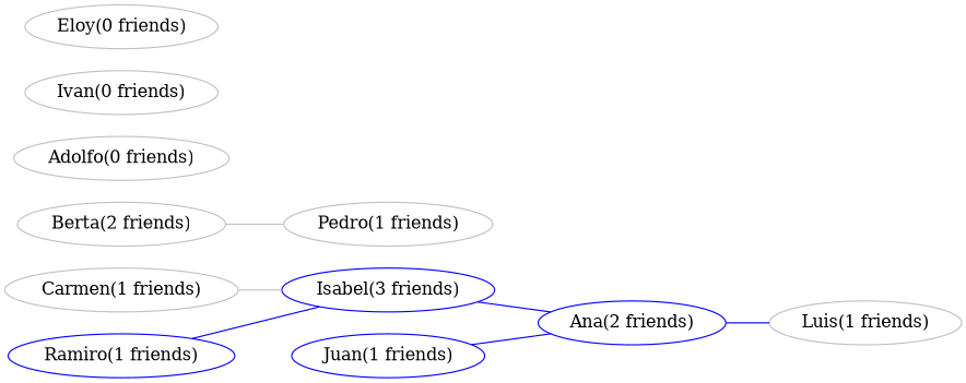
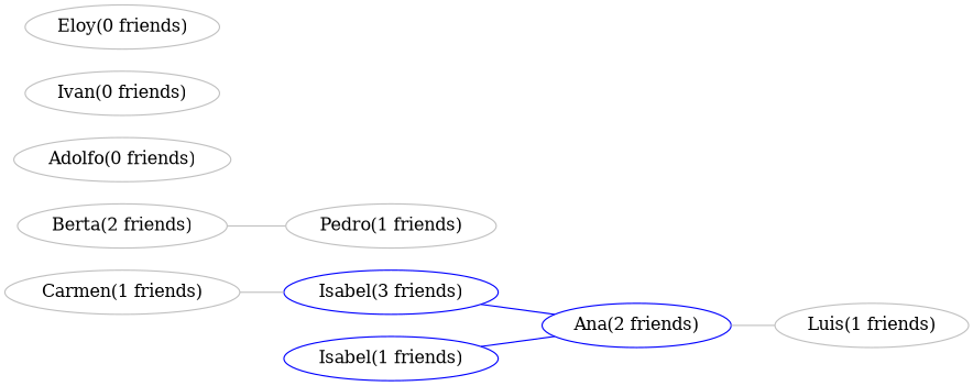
  strict graph {
    rankdir=LR
    node [color=gray]
    edge [color=gray]
    n1 [color=blue label="Ana(2 friends)"]
    n2 [label="Luis(1 friends)"]
    n3 [label="Berta(2 friends)"]
    n4 [label="Pedro(1 friends)"]
    n5 [label="Adolfo(0 friends)"]
    n6 [label="Ivan(0 friends)"]
    n7 [label="Carmen(1 friends)"]
    n8 [color=blue label="Isabel(3 friends)"]
-   n9 [color=blue label="Juan(1 friends)"]
-   n10 [color=blue label="Ramiro(1 friends)"]
+   n9 [color=blue label="Isabel(1 friends)"]
    n11 [label="Eloy(0 friends)"]
-   n1 -- n2 [color=blue]
+   n1 -- n2
    n3 -- n4
    n7 -- n8
    n8 -- n1 [color=blue]
    n9 -- n1 [color=blue]
-   n10 -- n8 [color=blue]
  }
